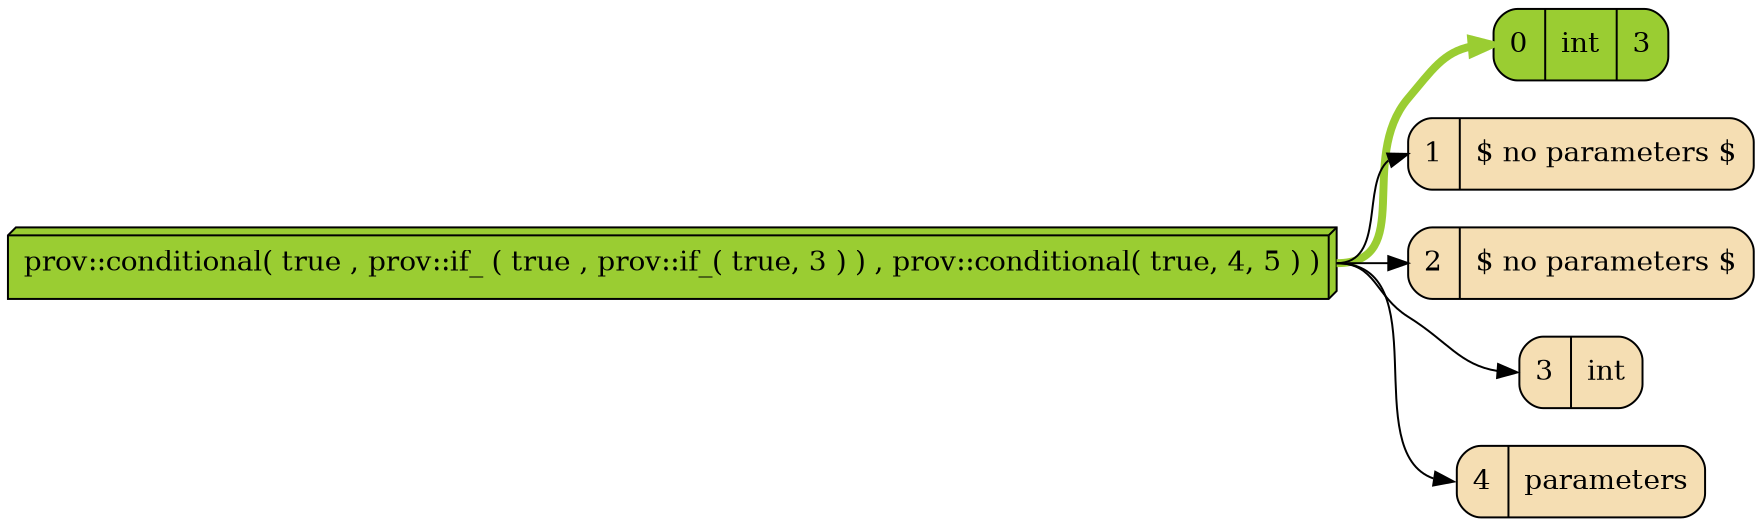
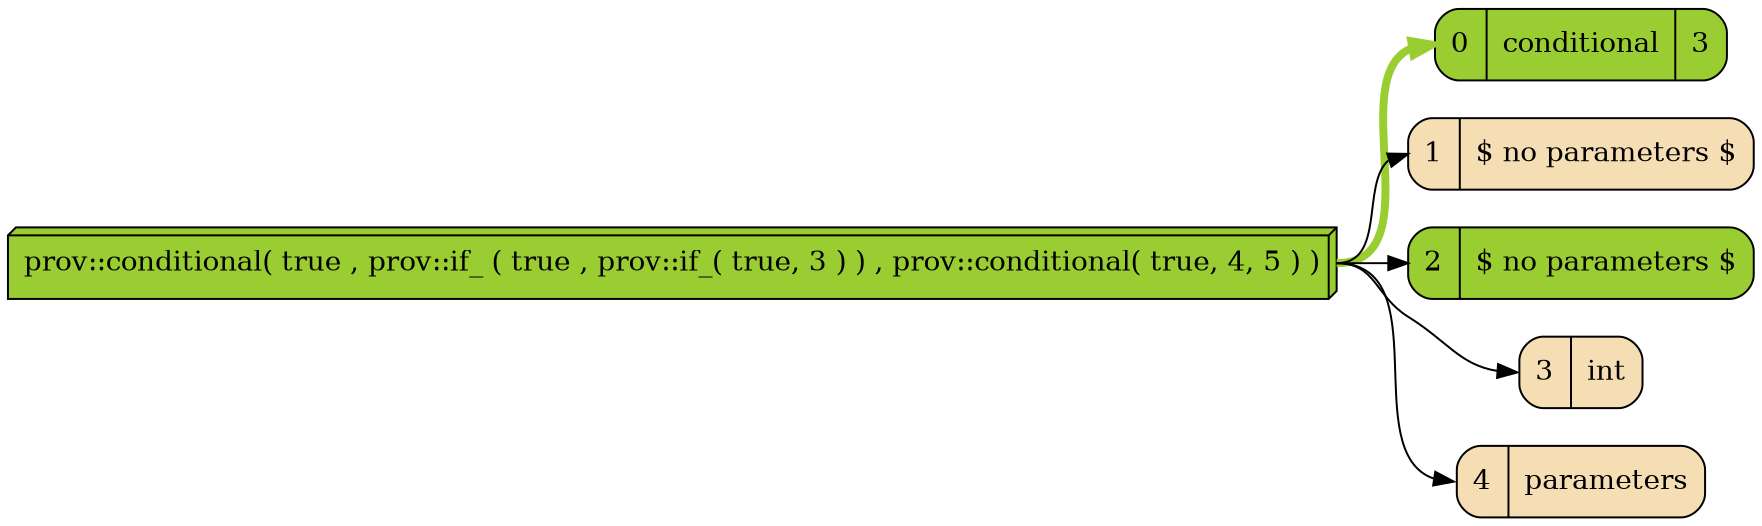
  digraph {
    rankdir=LR
    node [fillcolor=wheat shape=Mrecord style=filled]
    edge [headport=w tailport=e]
    n1 [fillcolor=yellowgreen label="prov::conditional( true , prov::if_ ( true , prov::if_( true, 3 ) ) , prov::conditional( true, 4, 5 ) )" shape=box3d]
-   n2 [fillcolor=yellowgreen label="{0|{{int|3}}}"]
+   n2 [fillcolor=yellowgreen label="{0|{{conditional|3}}}"]
    n3 [label="{1|{$ no parameters $}}"]
-   n4 [label="{2|{$ no parameters $}}"]
+   n4 [fillcolor=yellowgreen label="{2|{$ no parameters $}}"]
    n5 [label="{3|{int}}"]
    n6 [label="{4|{parameters}}"]
    n1 -> n2 [color=yellowgreen penwidth=4.0]
    n1 -> n3
    n1 -> n4
    n1 -> n5
    n1 -> n6
  }
